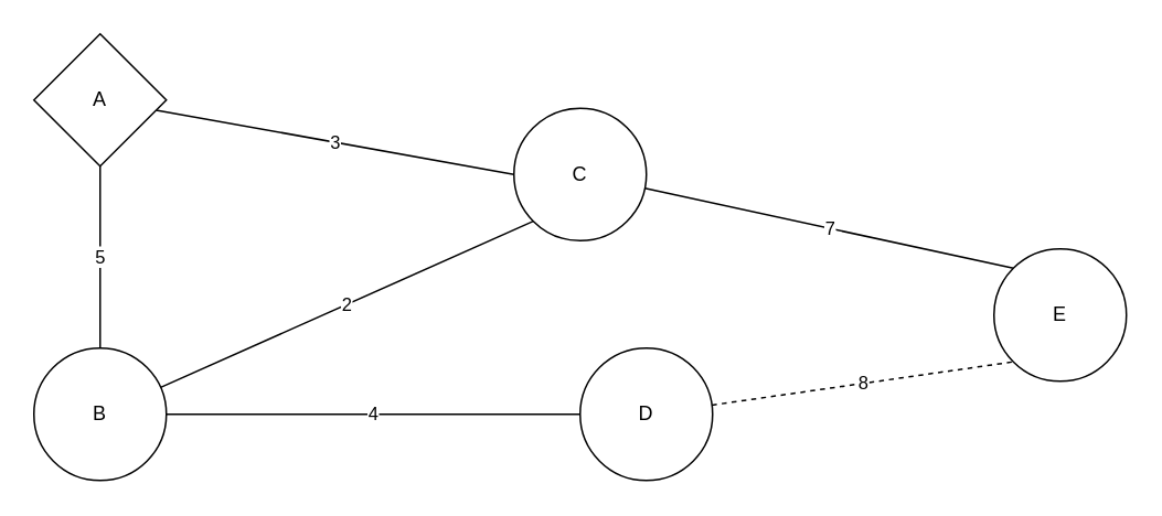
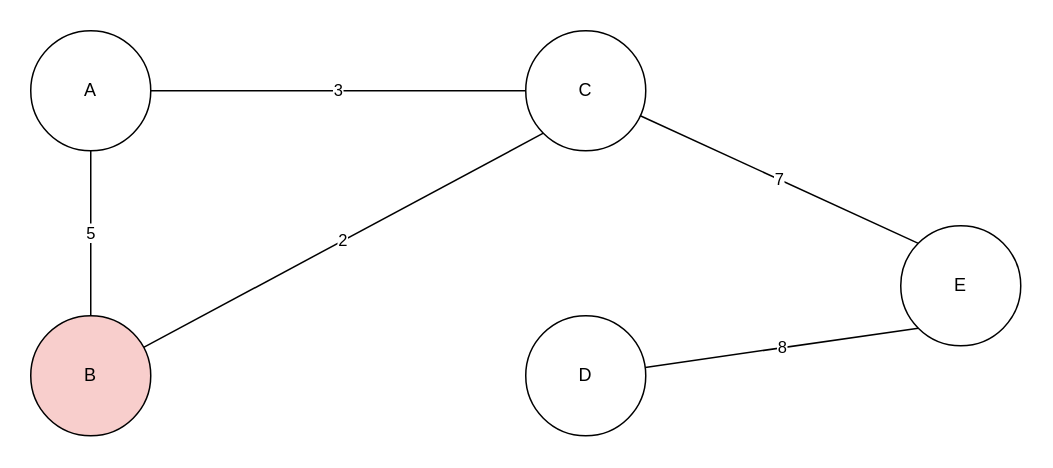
  <mxCell id="0" />
  <mxCell id="1" parent="0" />
  <mxCell id="2" value="3" style="edgeStyle=none;html=1;entryX=0;entryY=0.5;entryDx=0;entryDy=0;endArrow=none;endFill=0;" parent="1" source="4" target="6" edge="1"><mxGeometry relative="1" as="geometry" /></mxCell>
  <mxCell id="3" value="5" style="edgeStyle=none;html=1;entryX=0.5;entryY=0;entryDx=0;entryDy=0;endArrow=none;endFill=0;" parent="1" source="4" target="10" edge="1"><mxGeometry relative="1" as="geometry" /></mxCell>
- <mxCell id="4" value="A" style="rhombus;whiteSpace=wrap;html=1;aspect=fixed;" parent="1" vertex="1"><mxGeometry x="20" y="20" width="80" height="80" as="geometry" /></mxCell>
+ <mxCell id="4" value="A" style="ellipse;whiteSpace=wrap;html=1;aspect=fixed;" parent="1" vertex="1"><mxGeometry x="20" y="20" width="80" height="80" as="geometry" /></mxCell>
  <mxCell id="5" value="7" style="edgeStyle=none;html=1;entryX=0;entryY=0;entryDx=0;entryDy=0;endArrow=none;endFill=0;" parent="1" source="6" target="7" edge="1"><mxGeometry relative="1" as="geometry" /></mxCell>
- <mxCell id="6" value="C" style="ellipse;whiteSpace=wrap;html=1;aspect=fixed;" parent="1" vertex="1"><mxGeometry x="310" y="65" width="80" height="80" as="geometry" /></mxCell>
+ <mxCell id="6" value="C" style="ellipse;whiteSpace=wrap;html=1;aspect=fixed;" parent="1" vertex="1"><mxGeometry x="350" y="20" width="80" height="80" as="geometry" /></mxCell>
  <mxCell id="7" value="E" style="ellipse;whiteSpace=wrap;html=1;aspect=fixed;" parent="1" vertex="1"><mxGeometry x="600" y="150" width="80" height="80" as="geometry" /></mxCell>
- <mxCell id="8" value="4" style="edgeStyle=none;html=1;entryX=0;entryY=0.5;entryDx=0;entryDy=0;endArrow=none;endFill=0;" parent="1" source="10" target="12" edge="1"><mxGeometry relative="1" as="geometry" /></mxCell>
  <mxCell id="9" value="2" style="edgeStyle=none;html=1;entryX=0;entryY=1;entryDx=0;entryDy=0;endArrow=none;endFill=0;" parent="1" source="10" target="6" edge="1"><mxGeometry relative="1" as="geometry" /></mxCell>
- <mxCell id="10" value="B" style="ellipse;whiteSpace=wrap;html=1;aspect=fixed;" parent="1" vertex="1"><mxGeometry x="20" y="210" width="80" height="80" as="geometry" /></mxCell>
- <mxCell id="11" value="8" style="edgeStyle=none;html=1;entryX=0;entryY=1;entryDx=0;entryDy=0;endArrow=none;endFill=0;dashed=1;" parent="1" source="12" target="7" edge="1"><mxGeometry relative="1" as="geometry" /></mxCell>
+ <mxCell id="10" value="B" style="ellipse;whiteSpace=wrap;html=1;aspect=fixed;fillColor=#f8cecc;" parent="1" vertex="1"><mxGeometry x="20" y="210" width="80" height="80" as="geometry" /></mxCell>
+ <mxCell id="11" value="8" style="edgeStyle=none;html=1;entryX=0;entryY=1;entryDx=0;entryDy=0;endArrow=none;endFill=0;" parent="1" source="12" target="7" edge="1"><mxGeometry relative="1" as="geometry" /></mxCell>
  <mxCell id="12" value="D" style="ellipse;whiteSpace=wrap;html=1;aspect=fixed;" parent="1" vertex="1"><mxGeometry x="350" y="210" width="80" height="80" as="geometry" /></mxCell>
